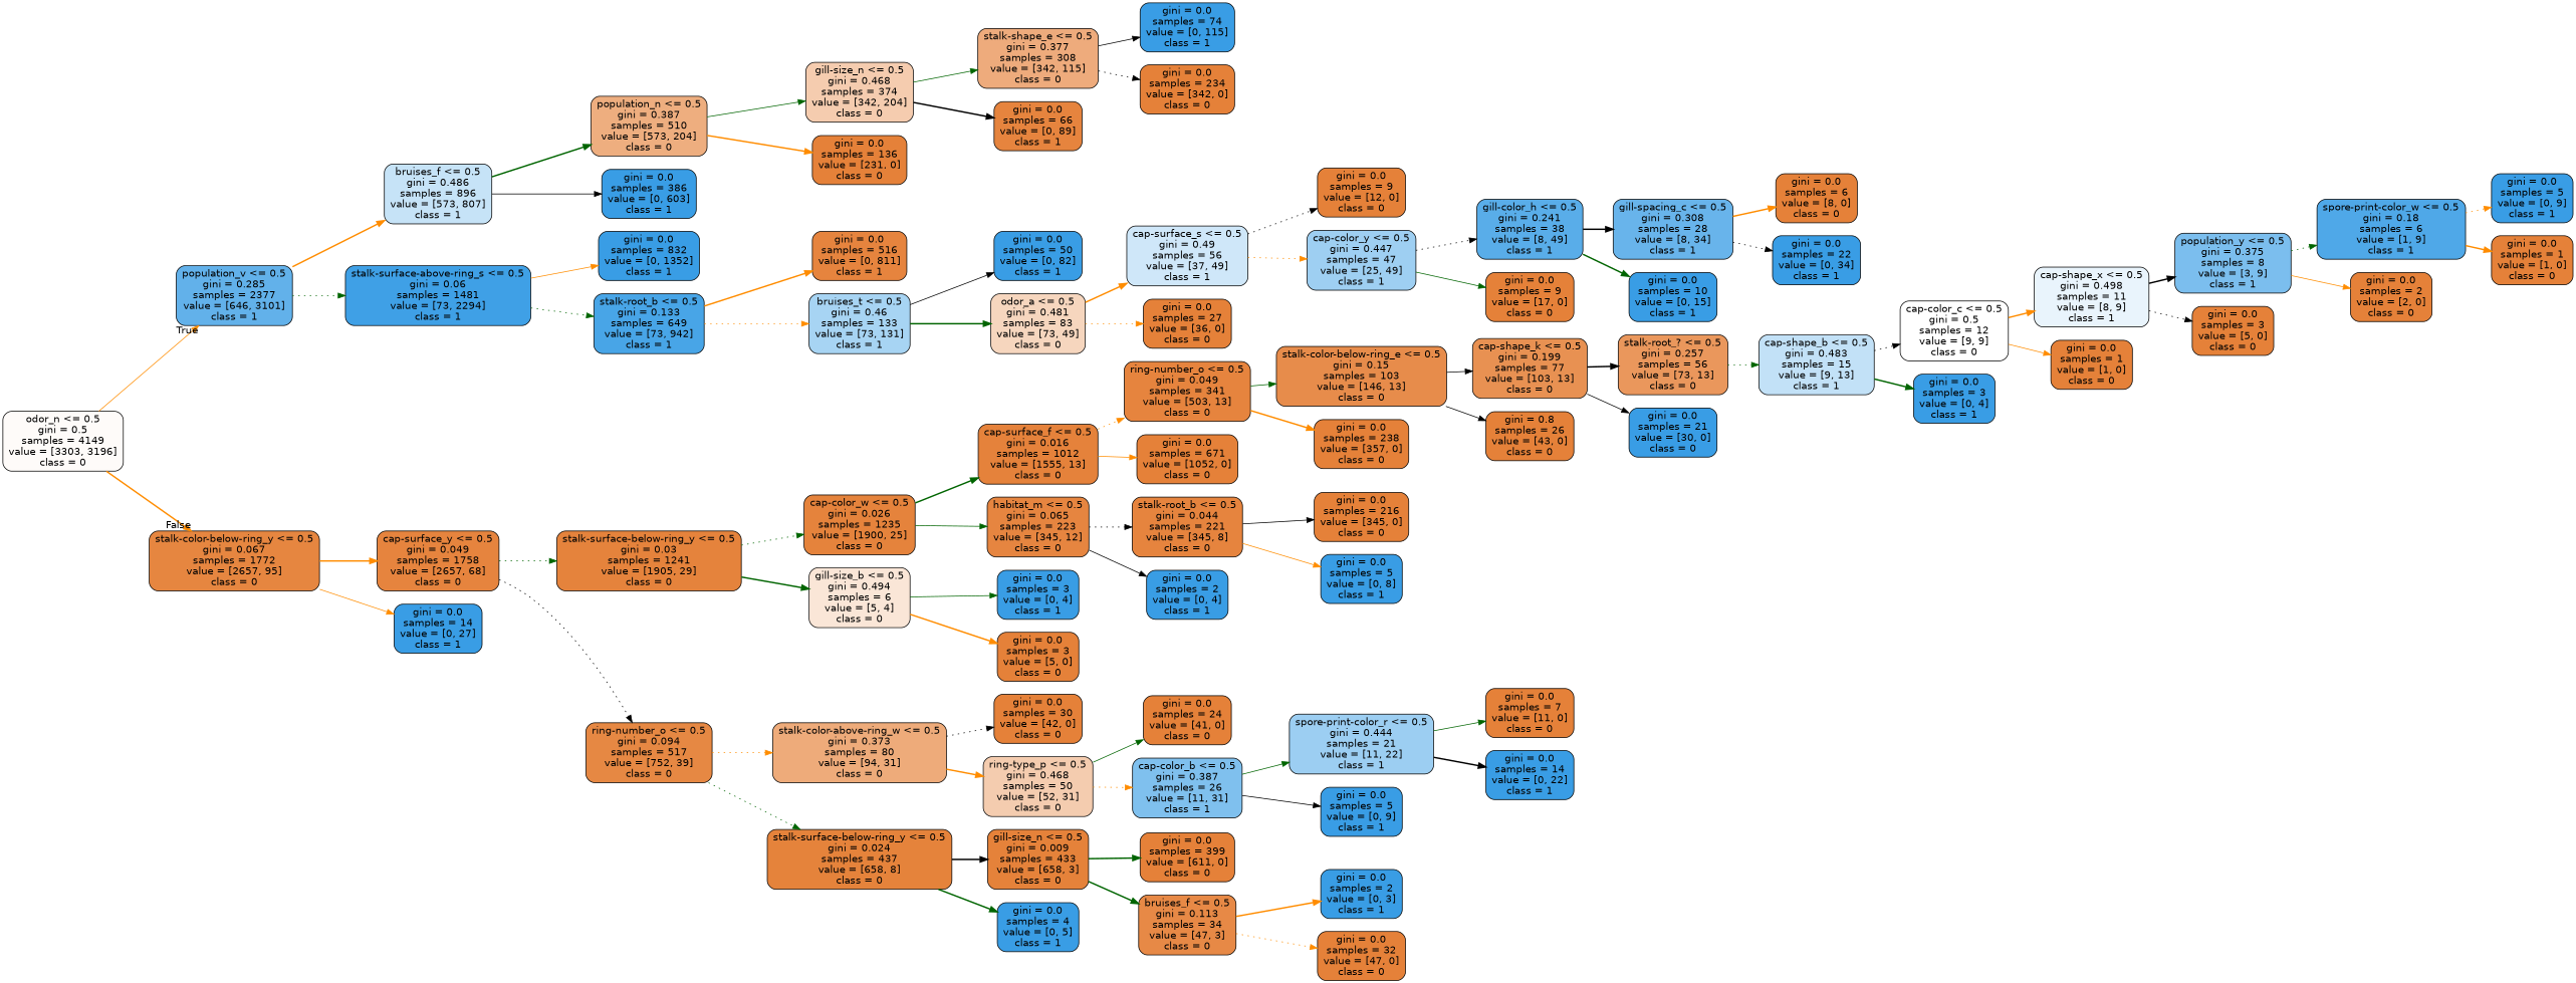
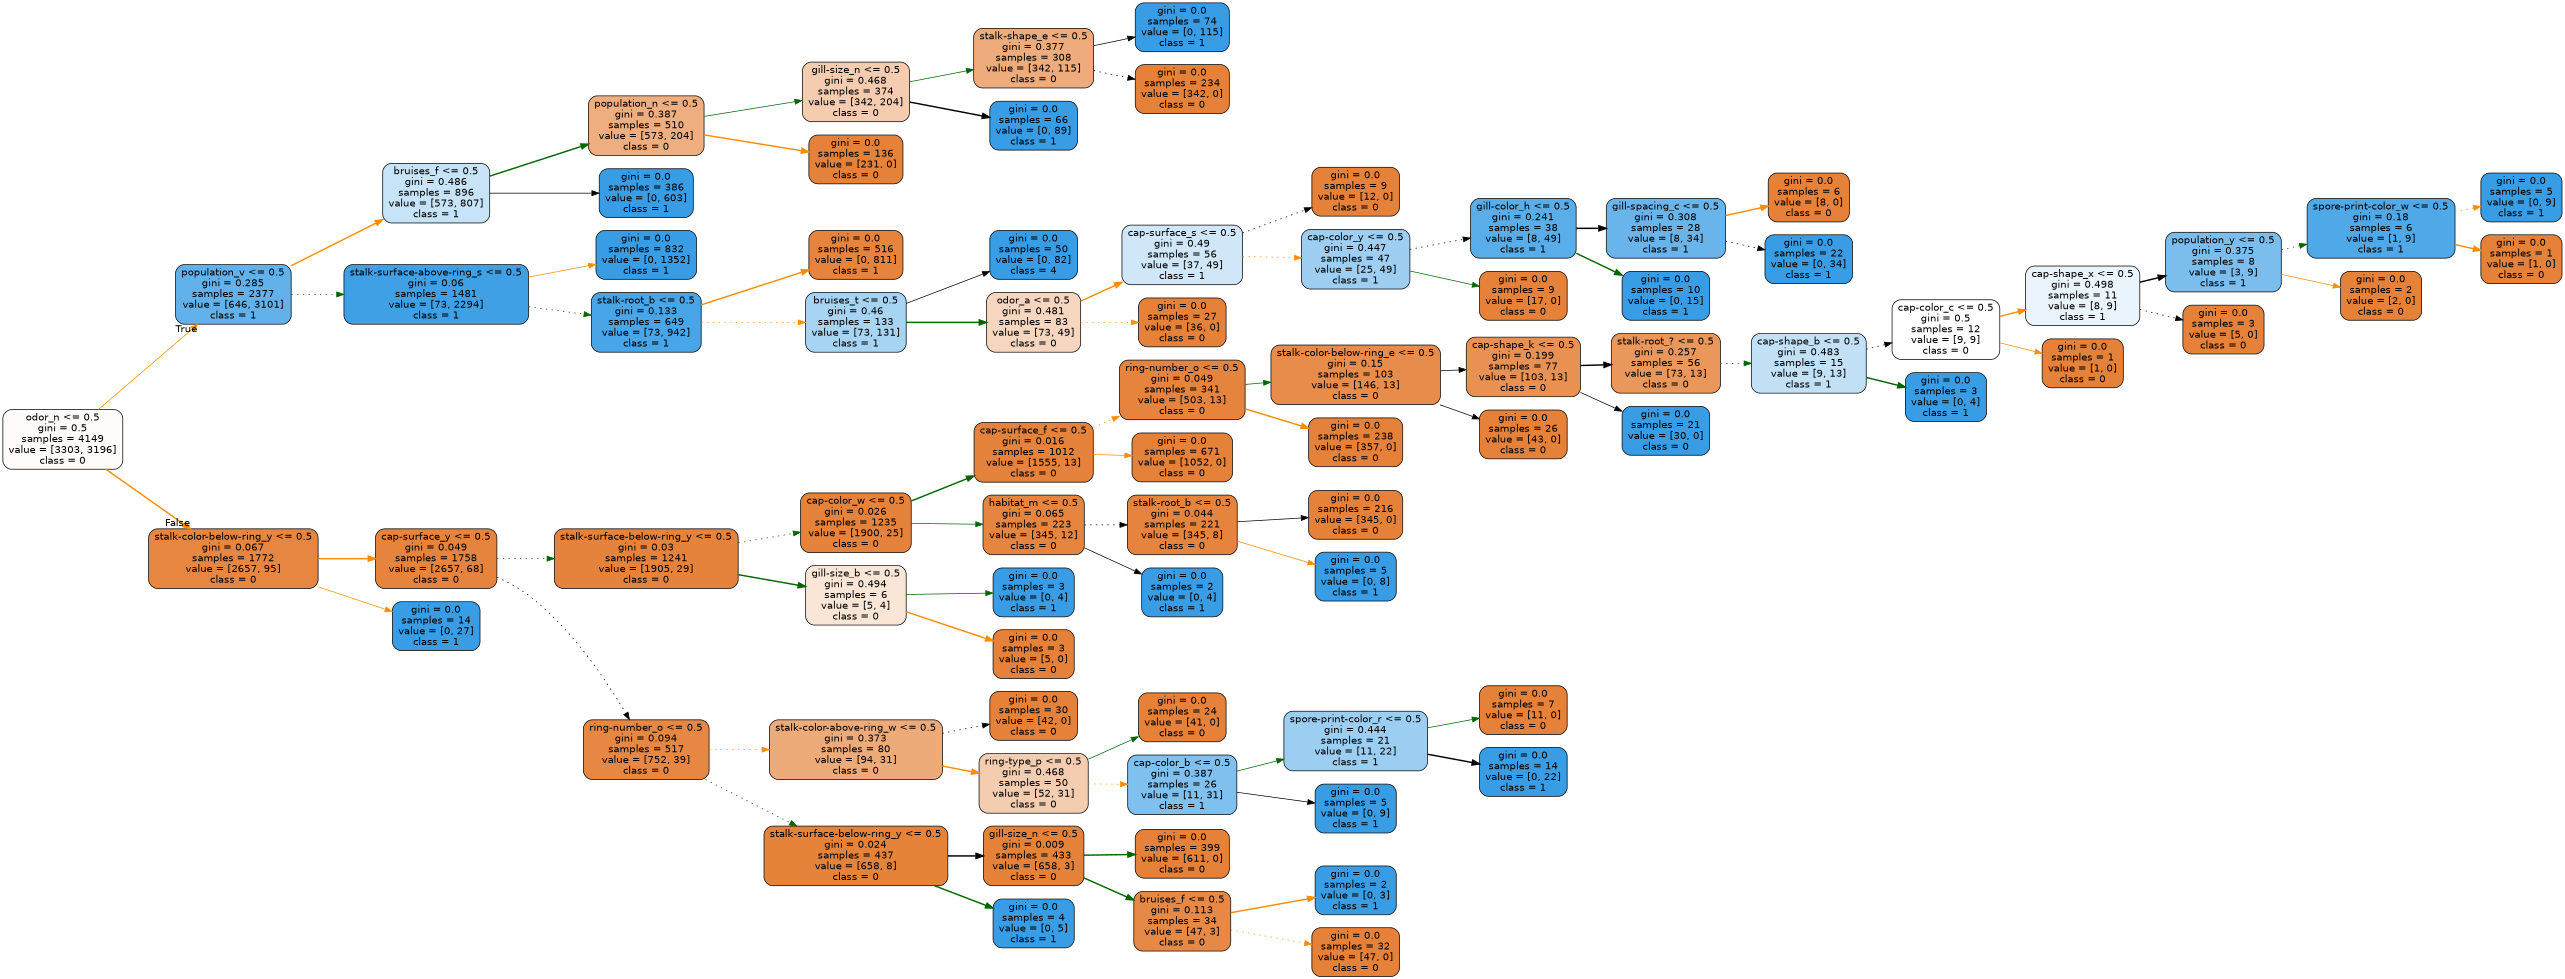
  digraph {
    rankdir=LR
    node [color=black fillcolor="#e58139" fontname=helvetica shape=box style="filled, rounded"]
    edge [color=darkorange fontname=helvetica style=bold]
    n1 [fillcolor="#fefbf9" label="odor_n <= 0.5\ngini = 0.5\nsamples = 4149\nvalue = [3303, 3196]\nclass = 0"]
    n2 [fillcolor="#62b1ea" label="population_v <= 0.5\ngini = 0.285\nsamples = 2377\nvalue = [646, 3101]\nclass = 1"]
    n3 [fillcolor="#e68640" label="stalk-color-below-ring_y <= 0.5\ngini = 0.067\nsamples = 1772\nvalue = [2657, 95]\nclass = 0"]
    n4 [fillcolor="#c6e3f7" label="bruises_f <= 0.5\ngini = 0.486\nsamples = 896\nvalue = [573, 807]\nclass = 1"]
    n5 [fillcolor="#3fa0e6" label="stalk-surface-above-ring_s <= 0.5\ngini = 0.06\nsamples = 1481\nvalue = [73, 2294]\nclass = 1"]
    n6 [fillcolor="#e6843e" label="cap-surface_y <= 0.5\ngini = 0.049\nsamples = 1758\nvalue = [2657, 68]\nclass = 0"]
    n7 [fillcolor="#399de5" label="gini = 0.0\nsamples = 14\nvalue = [0, 27]\nclass = 1"]
    n8 [fillcolor="#eeae7f" label="population_n <= 0.5\ngini = 0.387\nsamples = 510\nvalue = [573, 204]\nclass = 0"]
    n9 [fillcolor="#399de5" label="gini = 0.0\nsamples = 386\nvalue = [0, 603]\nclass = 1"]
    n10 [fillcolor="#399de5" label="gini = 0.0\nsamples = 832\nvalue = [0, 1352]\nclass = 1"]
    n11 [fillcolor="#48a5e7" label="stalk-root_b <= 0.5\ngini = 0.133\nsamples = 649\nvalue = [73, 942]\nclass = 1"]
    n12 [fillcolor="#f5ccaf" label="gill-size_n <= 0.5\ngini = 0.468\nsamples = 374\nvalue = [342, 204]\nclass = 0"]
    n13 [label="gini = 0.0\nsamples = 136\nvalue = [231, 0]\nclass = 0"]
    n14 [fillcolor="#eeab7c" label="stalk-shape_e <= 0.5\ngini = 0.377\nsamples = 308\nvalue = [342, 115]\nclass = 0"]
-   n15 [fillcolor="#e6843e" label="gini = 0.0\nsamples = 66\nvalue = [0, 89]\nclass = 1"]
+   n15 [fillcolor="#399de5" label="gini = 0.0\nsamples = 66\nvalue = [0, 89]\nclass = 1"]
    n16 [fillcolor="#399de5" label="gini = 0.0\nsamples = 74\nvalue = [0, 115]\nclass = 1"]
    n17 [label="gini = 0.0\nsamples = 234\nvalue = [342, 0]\nclass = 0"]
    n18 [fillcolor="#e6843e" label="gini = 0.0\nsamples = 516\nvalue = [0, 811]\nclass = 1"]
    n19 [fillcolor="#a7d4f3" label="bruises_t <= 0.5\ngini = 0.46\nsamples = 133\nvalue = [73, 131]\nclass = 1"]
-   n20 [fillcolor="#399de5" label="gini = 0.0\nsamples = 50\nvalue = [0, 82]\nclass = 1"]
+   n20 [fillcolor="#399de5" label="gini = 0.0\nsamples = 50\nvalue = [0, 82]\nclass = 4"]
    n21 [fillcolor="#f6d6be" label="odor_a <= 0.5\ngini = 0.481\nsamples = 83\nvalue = [73, 49]\nclass = 0"]
    n22 [fillcolor="#cfe7f9" label="cap-surface_s <= 0.5\ngini = 0.49\nsamples = 56\nvalue = [37, 49]\nclass = 1"]
    n23 [label="gini = 0.0\nsamples = 27\nvalue = [36, 0]\nclass = 0"]
    n24 [label="gini = 0.0\nsamples = 9\nvalue = [12, 0]\nclass = 0"]
    n25 [fillcolor="#9ecff2" label="cap-color_y <= 0.5\ngini = 0.447\nsamples = 47\nvalue = [25, 49]\nclass = 1"]
    n26 [fillcolor="#59ade9" label="gill-color_h <= 0.5\ngini = 0.241\nsamples = 38\nvalue = [8, 49]\nclass = 1"]
    n27 [label="gini = 0.0\nsamples = 9\nvalue = [17, 0]\nclass = 0"]
    n28 [fillcolor="#68b4eb" label="gill-spacing_c <= 0.5\ngini = 0.308\nsamples = 28\nvalue = [8, 34]\nclass = 1"]
    n29 [fillcolor="#399de5" label="gini = 0.0\nsamples = 10\nvalue = [0, 15]\nclass = 1"]
    n30 [label="gini = 0.0\nsamples = 6\nvalue = [8, 0]\nclass = 0"]
    n31 [fillcolor="#399de5" label="gini = 0.0\nsamples = 22\nvalue = [0, 34]\nclass = 1"]
    n32 [fillcolor="#e5833c" label="stalk-surface-below-ring_y <= 0.5\ngini = 0.03\nsamples = 1241\nvalue = [1905, 29]\nclass = 0"]
    n33 [fillcolor="#e68843" label="ring-number_o <= 0.5\ngini = 0.094\nsamples = 517\nvalue = [752, 39]\nclass = 0"]
    n34 [fillcolor="#e5833c" label="cap-color_w <= 0.5\ngini = 0.026\nsamples = 1235\nvalue = [1900, 25]\nclass = 0"]
    n35 [fillcolor="#fae6d7" label="gill-size_b <= 0.5\ngini = 0.494\nsamples = 6\nvalue = [5, 4]\nclass = 0"]
    n36 [fillcolor="#eeab7a" label="stalk-color-above-ring_w <= 0.5\ngini = 0.373\nsamples = 80\nvalue = [94, 31]\nclass = 0"]
    n37 [fillcolor="#e5833b" label="stalk-surface-below-ring_y <= 0.5\ngini = 0.024\nsamples = 437\nvalue = [658, 8]\nclass = 0"]
    n38 [fillcolor="#e5823b" label="cap-surface_f <= 0.5\ngini = 0.016\nsamples = 1012\nvalue = [1555, 13]\nclass = 0"]
    n39 [fillcolor="#e68540" label="habitat_m <= 0.5\ngini = 0.065\nsamples = 223\nvalue = [345, 12]\nclass = 0"]
    n40 [fillcolor="#399de5" label="gini = 0.0\nsamples = 3\nvalue = [0, 4]\nclass = 1"]
    n41 [label="gini = 0.0\nsamples = 3\nvalue = [5, 0]\nclass = 0"]
    n42 [fillcolor="#e6843e" label="ring-number_o <= 0.5\ngini = 0.049\nsamples = 341\nvalue = [503, 13]\nclass = 0"]
    n43 [label="gini = 0.0\nsamples = 671\nvalue = [1052, 0]\nclass = 0"]
    n44 [fillcolor="#e6843e" label="stalk-root_b <= 0.5\ngini = 0.044\nsamples = 221\nvalue = [345, 8]\nclass = 0"]
    n45 [fillcolor="#399de5" label="gini = 0.0\nsamples = 2\nvalue = [0, 4]\nclass = 1"]
    n46 [fillcolor="#e78c4b" label="stalk-color-below-ring_e <= 0.5\ngini = 0.15\nsamples = 103\nvalue = [146, 13]\nclass = 0"]
    n47 [label="gini = 0.0\nsamples = 238\nvalue = [357, 0]\nclass = 0"]
    n48 [fillcolor="#e89152" label="cap-shape_k <= 0.5\ngini = 0.199\nsamples = 77\nvalue = [103, 13]\nclass = 0"]
-   n49 [label="gini = 0.8\nsamples = 26\nvalue = [43, 0]\nclass = 0"]
+   n49 [label="gini = 0.0\nsamples = 26\nvalue = [43, 0]\nclass = 0"]
    n50 [fillcolor="#ea975c" label="stalk-root_? <= 0.5\ngini = 0.257\nsamples = 56\nvalue = [73, 13]\nclass = 0"]
    n51 [fillcolor="#399de5" label="gini = 0.0\nsamples = 21\nvalue = [30, 0]\nclass = 0"]
    n52 [fillcolor="#c2e1f7" label="cap-shape_b <= 0.5\ngini = 0.483\nsamples = 15\nvalue = [9, 13]\nclass = 1"]
    n53 [fillcolor="#ffffff" label="cap-color_c <= 0.5\ngini = 0.5\nsamples = 12\nvalue = [9, 9]\nclass = 0"]
    n54 [fillcolor="#399de5" label="gini = 0.0\nsamples = 3\nvalue = [0, 4]\nclass = 1"]
    n55 [fillcolor="#e9f4fc" label="cap-shape_x <= 0.5\ngini = 0.498\nsamples = 11\nvalue = [8, 9]\nclass = 1"]
    n56 [label="gini = 0.0\nsamples = 1\nvalue = [1, 0]\nclass = 0"]
    n57 [fillcolor="#7bbeee" label="population_y <= 0.5\ngini = 0.375\nsamples = 8\nvalue = [3, 9]\nclass = 1"]
    n58 [label="gini = 0.0\nsamples = 3\nvalue = [5, 0]\nclass = 0"]
    n59 [fillcolor="#4fa8e8" label="spore-print-color_w <= 0.5\ngini = 0.18\nsamples = 6\nvalue = [1, 9]\nclass = 1"]
    n60 [label="gini = 0.0\nsamples = 2\nvalue = [2, 0]\nclass = 0"]
    n61 [fillcolor="#399de5" label="gini = 0.0\nsamples = 5\nvalue = [0, 9]\nclass = 1"]
    n62 [label="gini = 0.0\nsamples = 1\nvalue = [1, 0]\nclass = 0"]
    n63 [label="gini = 0.0\nsamples = 216\nvalue = [345, 0]\nclass = 0"]
    n64 [fillcolor="#399de5" label="gini = 0.0\nsamples = 5\nvalue = [0, 8]\nclass = 1"]
    n65 [label="gini = 0.0\nsamples = 30\nvalue = [42, 0]\nclass = 0"]
    n66 [fillcolor="#f4ccaf" label="ring-type_p <= 0.5\ngini = 0.468\nsamples = 50\nvalue = [52, 31]\nclass = 0"]
    n67 [fillcolor="#e5823a" label="gill-size_n <= 0.5\ngini = 0.009\nsamples = 433\nvalue = [658, 3]\nclass = 0"]
    n68 [fillcolor="#399de5" label="gini = 0.0\nsamples = 4\nvalue = [0, 5]\nclass = 1"]
    n69 [label="gini = 0.0\nsamples = 24\nvalue = [41, 0]\nclass = 0"]
    n70 [fillcolor="#7fc0ee" label="cap-color_b <= 0.5\ngini = 0.387\nsamples = 26\nvalue = [11, 31]\nclass = 1"]
    n71 [fillcolor="#9ccef2" label="spore-print-color_r <= 0.5\ngini = 0.444\nsamples = 21\nvalue = [11, 22]\nclass = 1"]
    n72 [fillcolor="#399de5" label="gini = 0.0\nsamples = 5\nvalue = [0, 9]\nclass = 1"]
    n73 [label="gini = 0.0\nsamples = 7\nvalue = [11, 0]\nclass = 0"]
    n74 [fillcolor="#399de5" label="gini = 0.0\nsamples = 14\nvalue = [0, 22]\nclass = 1"]
    n75 [label="gini = 0.0\nsamples = 399\nvalue = [611, 0]\nclass = 0"]
    n76 [fillcolor="#e78946" label="bruises_f <= 0.5\ngini = 0.113\nsamples = 34\nvalue = [47, 3]\nclass = 0"]
    n77 [fillcolor="#399de5" label="gini = 0.0\nsamples = 2\nvalue = [0, 3]\nclass = 1"]
    n78 [label="gini = 0.0\nsamples = 32\nvalue = [47, 0]\nclass = 0"]
    n1 -> n2 [headlabel=True labelangle=45 labeldistance=2.5 style=solid]
    n1 -> n3 [headlabel=False labelangle=-45 labeldistance=2.5]
    n2 -> n4
    n2 -> n5 [color=darkgreen style=dotted]
    n3 -> n6
    n3 -> n7 [style=solid]
    n4 -> n8 [color=darkgreen]
    n4 -> n9 [color=black style=solid]
    n5 -> n10 [style=solid]
    n5 -> n11 [color=darkgreen style=dotted]
    n6 -> n32 [color=darkgreen style=dotted]
    n6 -> n33 [color=black style=dotted]
    n8 -> n12 [color=darkgreen style=solid]
    n8 -> n13
    n11 -> n18
    n11 -> n19 [style=dotted]
    n12 -> n14 [color=darkgreen style=solid]
    n12 -> n15 [color=black]
    n14 -> n16 [color=black style=solid]
    n14 -> n17 [color=black style=dotted]
    n19 -> n20 [color=black style=solid]
    n19 -> n21 [color=darkgreen]
    n21 -> n22
    n21 -> n23 [style=dotted]
    n22 -> n24 [color=black style=dotted]
    n22 -> n25 [style=dotted]
    n25 -> n26 [color=black style=dotted]
    n25 -> n27 [color=darkgreen style=solid]
    n26 -> n28 [color=black]
    n26 -> n29 [color=darkgreen]
    n28 -> n30
    n28 -> n31 [color=black style=dotted]
    n32 -> n34 [color=darkgreen style=dotted]
    n32 -> n35 [color=darkgreen]
    n33 -> n36 [style=dotted]
    n33 -> n37 [color=darkgreen style=dotted]
    n34 -> n38 [color=darkgreen]
    n34 -> n39 [color=darkgreen style=solid]
    n35 -> n40 [color=darkgreen style=solid]
    n35 -> n41
    n36 -> n65 [color=black style=dotted]
    n36 -> n66
    n37 -> n67 [color=black]
    n37 -> n68 [color=darkgreen]
    n38 -> n42 [style=dotted]
    n38 -> n43 [style=solid]
    n39 -> n44 [color=black style=dotted]
    n39 -> n45 [color=black style=solid]
    n42 -> n46 [color=darkgreen style=solid]
    n42 -> n47
    n44 -> n63 [color=black style=solid]
    n44 -> n64 [style=solid]
    n46 -> n48 [color=black style=solid]
    n46 -> n49 [color=black style=solid]
    n48 -> n50 [color=black]
    n48 -> n51 [color=black style=solid]
    n50 -> n52 [color=darkgreen style=dotted]
    n52 -> n53 [color=black style=dotted]
    n52 -> n54 [color=darkgreen]
    n53 -> n55
    n53 -> n56 [style=solid]
    n55 -> n57 [color=black]
    n55 -> n58 [color=black style=dotted]
    n57 -> n59 [color=darkgreen style=dotted]
    n57 -> n60 [style=solid]
    n59 -> n61 [style=dotted]
    n59 -> n62
    n66 -> n69 [color=darkgreen style=solid]
    n66 -> n70 [style=dotted]
    n67 -> n75 [color=darkgreen]
    n67 -> n76 [color=darkgreen]
    n70 -> n71 [color=darkgreen style=solid]
    n70 -> n72 [color=black style=solid]
    n71 -> n73 [color=darkgreen style=solid]
    n71 -> n74 [color=black]
    n76 -> n77
    n76 -> n78 [style=dotted]
  }
